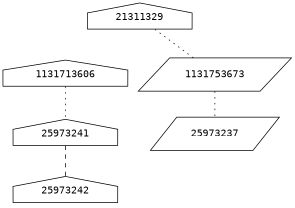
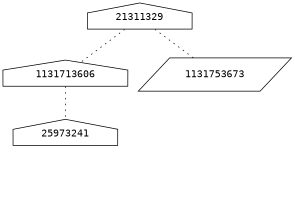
  strict graph {
    fontname="DejaVu Sans Mono"
    node [fontname="DejaVu Sans Mono" shape=house]
    edge [fontname="DejaVu Sans Mono" style=dotted]
    21311329 [height=0.1 width=0.1]
    n2 [height=0.1 label=1131713606 width=0.1]
    1131753673 [height=0.1 shape=parallelogram width=0.1]
    25973241 [height=0.1 width=0.1]
-   25973242 [height=0.1 width=0.1]
-   25973237 [height=0.1 shape=parallelogram width=0.1]
+   21311329 -- n2
    21311329 -- 1131753673
    n2 -- 25973241
-   1131753673 -- 25973237
-   25973241 -- 25973242 [style=dashed]
  }
